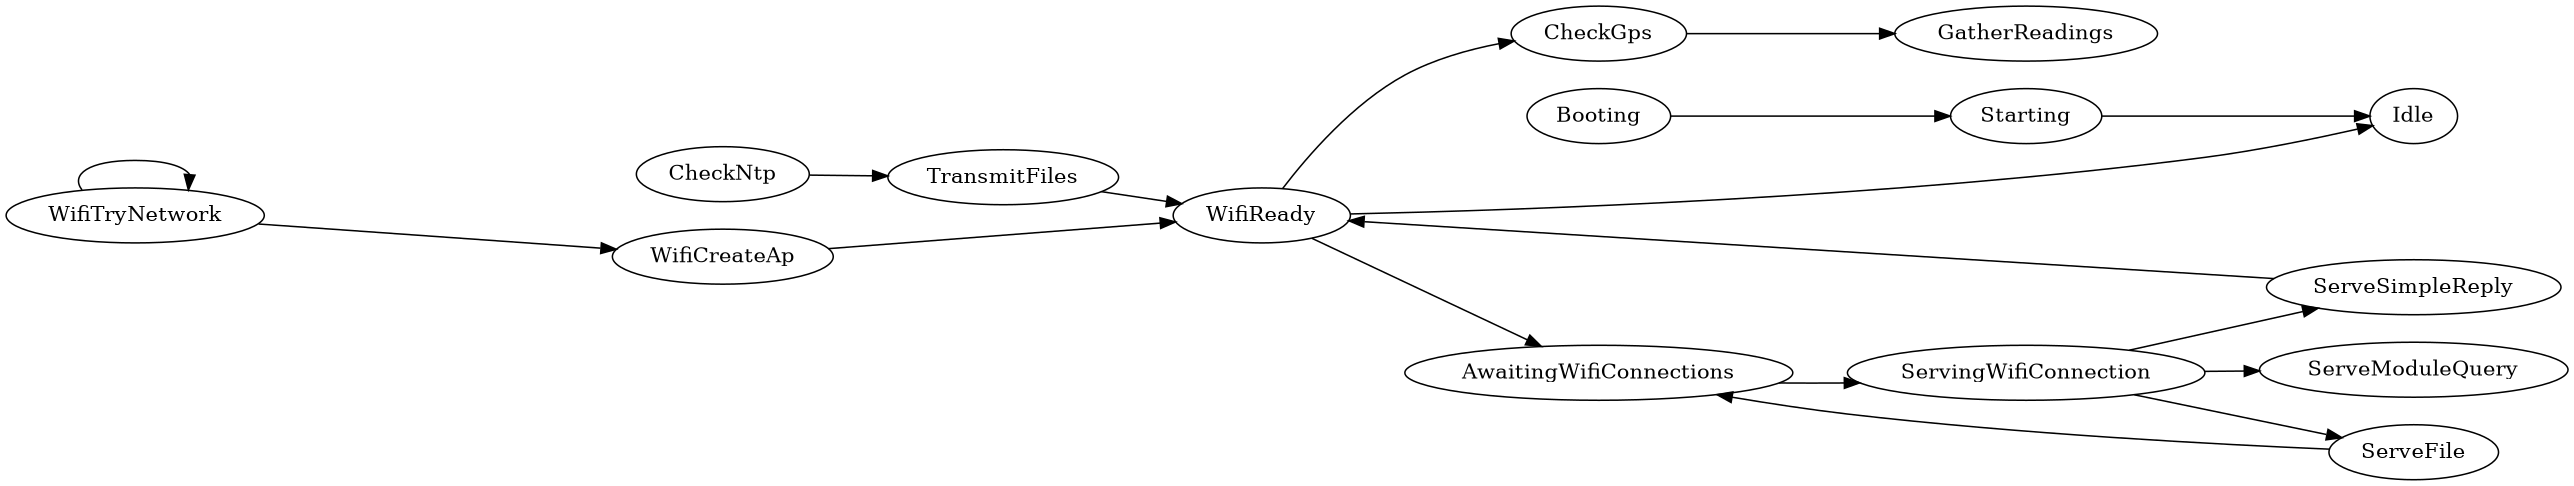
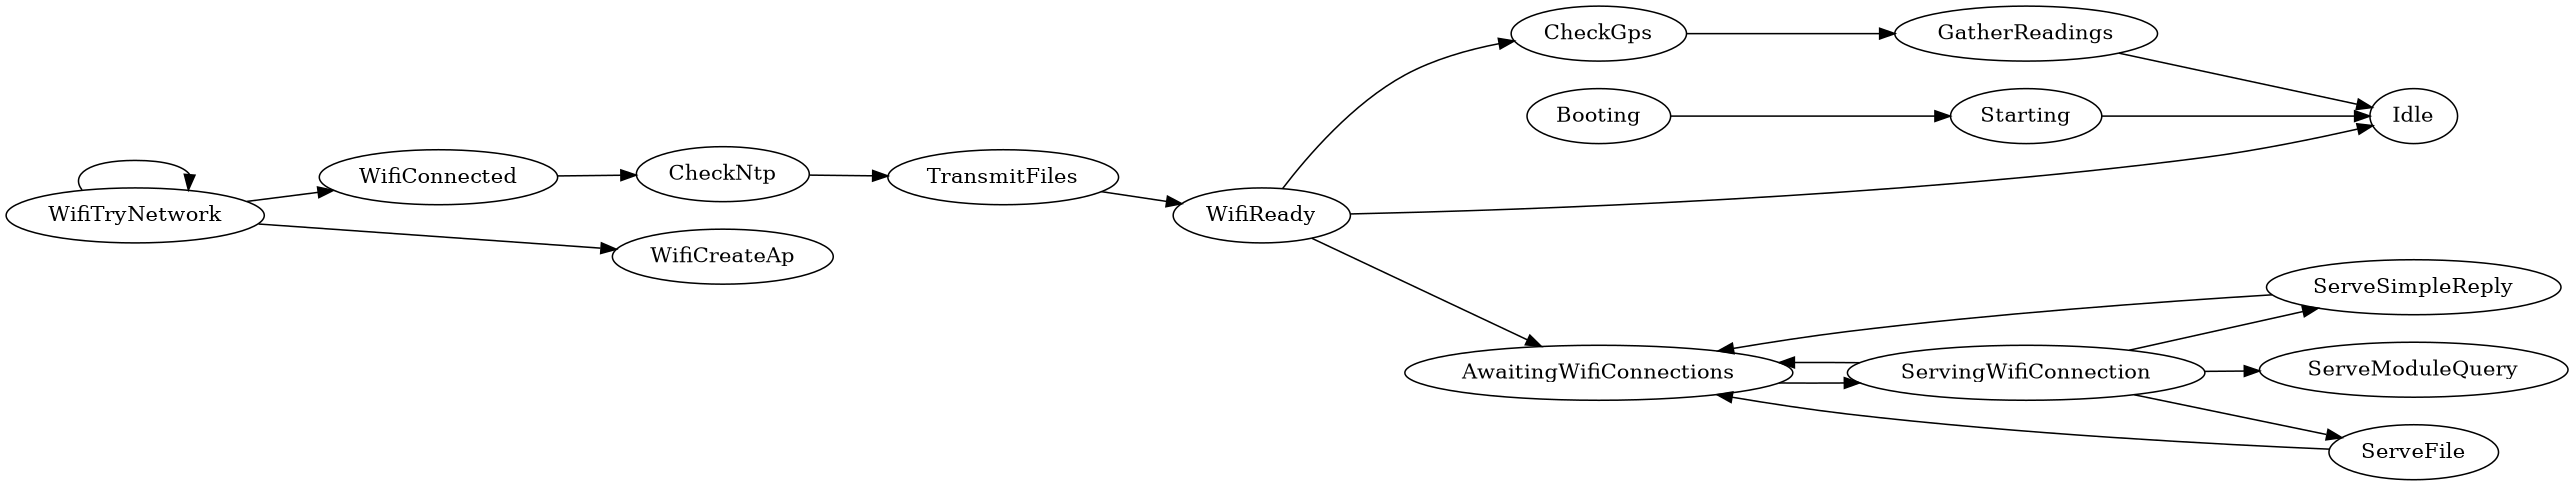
  digraph {
    rankdir=LR
    Booting
    Starting
    Idle
    WifiTryNetwork
+   WifiConnected
    WifiCreateAp
    CheckGps
    GatherReadings
    CheckNtp
    WifiReady
    TransmitFiles
    AwaitingWifiConnections
    ServingWifiConnection
    ServeSimpleReply
    ServeModuleQuery
    ServeFile
    Booting -> Starting
    Starting -> Idle
    WifiTryNetwork -> WifiTryNetwork
+   WifiTryNetwork -> WifiConnected
    WifiTryNetwork -> WifiCreateAp
-   WifiCreateAp -> WifiReady
+   WifiConnected -> CheckNtp
    CheckGps -> GatherReadings
+   GatherReadings -> Idle
    CheckNtp -> TransmitFiles
    WifiReady -> Idle
    WifiReady -> CheckGps
    WifiReady -> AwaitingWifiConnections
    TransmitFiles -> WifiReady
    AwaitingWifiConnections -> ServingWifiConnection
+   ServingWifiConnection -> AwaitingWifiConnections
    ServingWifiConnection -> ServeSimpleReply
    ServingWifiConnection -> ServeModuleQuery
    ServingWifiConnection -> ServeFile
-   ServeSimpleReply -> WifiReady
+   ServeSimpleReply -> AwaitingWifiConnections
    ServeFile -> AwaitingWifiConnections
  }
